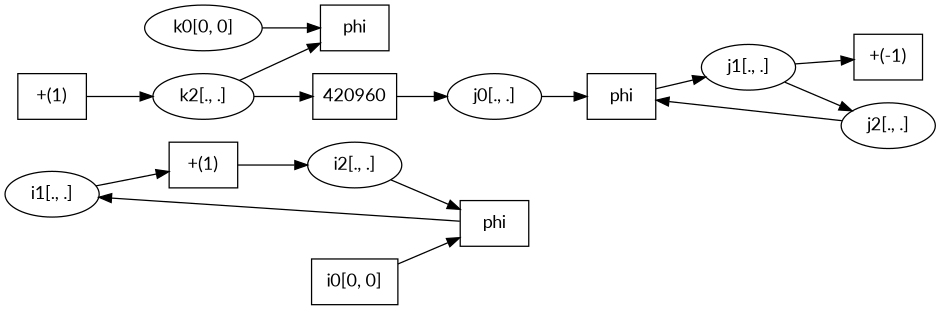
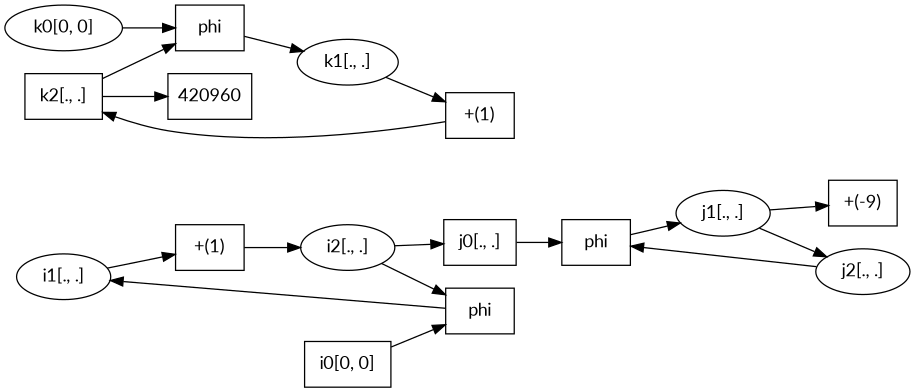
  digraph {
    fontname=Lato
    rankdir=LR
    node [fontname=Lato]
    edge [fontname=Lato]
    n1 [label=" i1[., .] "]
    n2 [label="+(1)" shape=box]
    n3 [label=" i2[., .] "]
    n4 [label=" i0[0, 0] " shape=box]
    n5 [label=" phi " shape=box]
-   n6 [label=" j0[., .] "]
+   n6 [label=" j0[., .] " shape=box]
    n7 [label=" phi " shape=box]
    n8 [label=" j1[., .] "]
-   n9 [label="+(-1)" shape=box]
+   n9 [label="+(-9)" shape=box]
    n10 [label=" j2[., .] "]
-   n11 [label=" k2[., .] "]
+   n11 [label=" k2[., .] " shape=box]
    n12 [label=" phi " shape=box]
    420960 [shape=box]
+   n14 [label=" k1[., .] "]
    n15 [label="+(1)" shape=box]
    n16 [label=" k0[0, 0] "]
    n1 -> n2
    n2 -> n3
    n3 -> n5
    n4 -> n5
    n5 -> n1
    n6 -> n7
    n7 -> n8
    n8 -> n9
    n8 -> n10
    n10 -> n7
    n11 -> n12
    n11 -> 420960
-   420960 -> n6
+   n12 -> n14
+   n3 -> n6
+   n14 -> n15
    n15 -> n11
    n16 -> n12
  }
